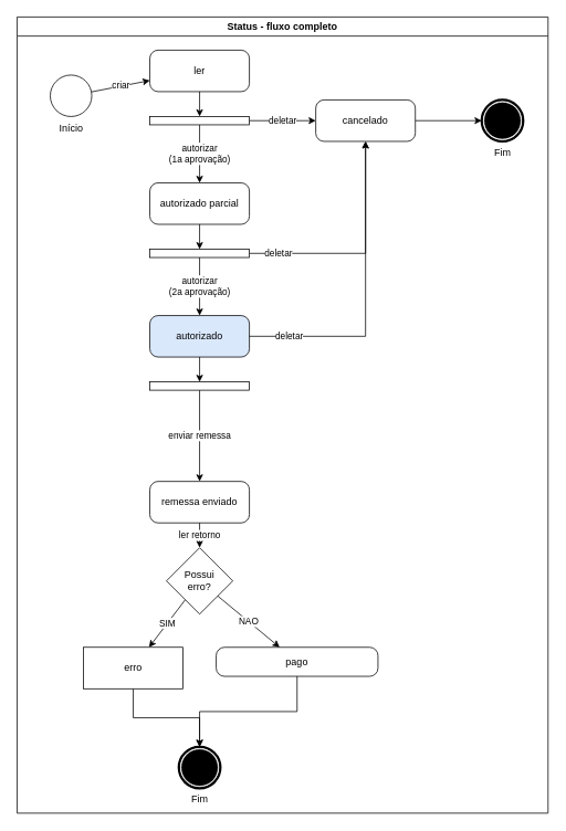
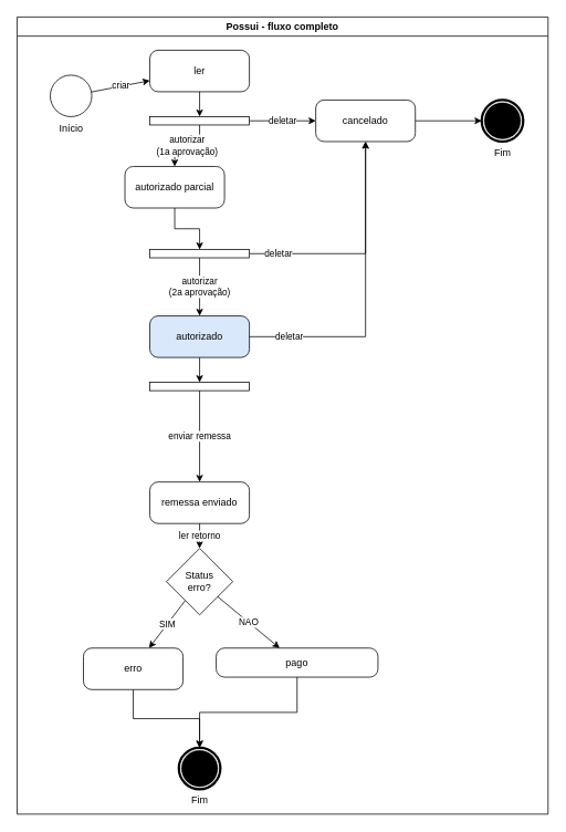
  <mxCell id="0" />
  <mxCell id="1" parent="0" />
- <mxCell id="2" value="Status - fluxo completo" style="swimlane;whiteSpace=wrap;html=1;labelBackgroundColor=none;" parent="1" vertex="1"><mxGeometry x="20" y="20" width="640" height="960" as="geometry" /></mxCell>
+ <mxCell id="2" value="Possui - fluxo completo" style="swimlane;whiteSpace=wrap;html=1;labelBackgroundColor=none;" parent="1" vertex="1"><mxGeometry x="20" y="20" width="640" height="960" as="geometry" /></mxCell>
  <mxCell id="3" value="Início" style="points=[[0.145,0.145,0],[0.5,0,0],[0.855,0.145,0],[1,0.5,0],[0.855,0.855,0],[0.5,1,0],[0.145,0.855,0],[0,0.5,0]];shape=mxgraph.bpmn.event;html=1;verticalLabelPosition=bottom;labelBackgroundColor=none;verticalAlign=top;align=center;perimeter=ellipsePerimeter;outlineConnect=0;aspect=fixed;outline=standard;symbol=general;" parent="2" vertex="1"><mxGeometry x="40" y="70" width="50" height="50" as="geometry" /></mxCell>
  <mxCell id="4" value="ler" style="rounded=1;whiteSpace=wrap;html=1;container=1;collapsible=0;absoluteArcSize=1;arcSize=20;childLayout=stackLayout;horizontal=1;horizontalStack=0;resizeParent=1;resizeParentMax=0;resizeLast=0;labelBackgroundColor=none;" parent="2" vertex="1"><mxGeometry x="160" y="40" width="120" height="50" as="geometry" /></mxCell>
  <mxCell id="5" value="criar" style="edgeStyle=none;html=1;" parent="2" source="3" target="4" edge="1"><mxGeometry relative="1" as="geometry" /></mxCell>
  <mxCell id="6" value="" style="edgeStyle=orthogonalEdgeStyle;rounded=0;html=1;" parent="2" source="7" target="18" edge="1"><mxGeometry relative="1" as="geometry"><mxPoint as="offset" /></mxGeometry></mxCell>
  <mxCell id="7" value="autorizado" style="rounded=1;whiteSpace=wrap;html=1;container=1;collapsible=0;absoluteArcSize=1;arcSize=20;childLayout=stackLayout;horizontal=1;horizontalStack=0;resizeParent=1;resizeParentMax=0;resizeLast=0;labelBackgroundColor=none;fillColor=#dae8fc;" parent="2" vertex="1"><mxGeometry x="160" y="360" width="120" height="50" as="geometry" /></mxCell>
  <mxCell id="8" value="" style="edgeStyle=none;html=1;" parent="2" source="4" target="13" edge="1"><mxGeometry relative="1" as="geometry"><mxPoint x="220" y="150" as="targetPoint" /></mxGeometry></mxCell>
  <mxCell id="9" value="" style="edgeStyle=orthogonalEdgeStyle;rounded=0;html=1;" parent="2" source="10" target="14" edge="1"><mxGeometry relative="1" as="geometry" /></mxCell>
  <mxCell id="10" value="cancelado" style="rounded=1;whiteSpace=wrap;html=1;container=1;collapsible=0;absoluteArcSize=1;arcSize=20;childLayout=stackLayout;horizontal=1;horizontalStack=0;resizeParent=1;resizeParentMax=0;resizeLast=0;labelBackgroundColor=none;" parent="2" vertex="1"><mxGeometry x="360" y="100" width="120" height="50" as="geometry" /></mxCell>
  <mxCell id="11" value="deletar" style="edgeStyle=orthogonalEdgeStyle;html=1;rounded=0;" parent="2" source="13" target="10" edge="1"><mxGeometry relative="1" as="geometry" /></mxCell>
  <mxCell id="12" value="autorizar&lt;br&gt;(1a aprovação)" style="edgeStyle=orthogonalEdgeStyle;rounded=0;html=1;" parent="2" source="13" target="28" edge="1"><mxGeometry x="0.008" relative="1" as="geometry"><mxPoint as="offset" /><mxPoint x="220" y="190" as="targetPoint" /></mxGeometry></mxCell>
  <mxCell id="13" value="" style="rounded=0;whiteSpace=wrap;html=1;labelBackgroundColor=none;" parent="2" vertex="1"><mxGeometry x="160" y="120" width="120" height="10" as="geometry" /></mxCell>
  <mxCell id="14" value="Fim" style="points=[[0.145,0.145,0],[0.5,0,0],[0.855,0.145,0],[1,0.5,0],[0.855,0.855,0],[0.5,1,0],[0.145,0.855,0],[0,0.5,0]];shape=mxgraph.bpmn.event;html=1;verticalLabelPosition=bottom;labelBackgroundColor=default;verticalAlign=top;align=center;perimeter=ellipsePerimeter;outlineConnect=0;aspect=fixed;outline=end;symbol=terminate;spacingBottom=0;spacingTop=0;" parent="2" vertex="1"><mxGeometry x="560" y="100" width="50" height="50" as="geometry" /></mxCell>
  <mxCell id="15" value="remessa enviado" style="rounded=1;whiteSpace=wrap;html=1;container=1;collapsible=0;absoluteArcSize=1;arcSize=20;childLayout=stackLayout;horizontal=1;horizontalStack=0;resizeParent=1;resizeParentMax=0;resizeLast=0;labelBackgroundColor=none;" parent="2" vertex="1"><mxGeometry x="160" y="560" width="120" height="50" as="geometry" /></mxCell>
  <mxCell id="16" value="deletar" style="edgeStyle=orthogonalEdgeStyle;html=1;rounded=0;" parent="2" source="30" target="10" edge="1"><mxGeometry x="-0.746" relative="1" as="geometry"><mxPoint x="360" y="325" as="targetPoint" /><mxPoint as="offset" /><mxPoint x="290" y="285" as="sourcePoint" /></mxGeometry></mxCell>
  <mxCell id="17" value="enviar remessa" style="edgeStyle=orthogonalEdgeStyle;rounded=0;html=1;" parent="2" source="18" target="15" edge="1"><mxGeometry relative="1" as="geometry"><mxPoint as="offset" /></mxGeometry></mxCell>
  <mxCell id="18" value="" style="rounded=0;whiteSpace=wrap;html=1;labelBackgroundColor=none;" parent="2" vertex="1"><mxGeometry x="160" y="440" width="120" height="10" as="geometry" /></mxCell>
  <mxCell id="19" style="edgeStyle=orthogonalEdgeStyle;rounded=0;html=1;" parent="2" source="20" target="27" edge="1"><mxGeometry relative="1" as="geometry" /></mxCell>
  <mxCell id="20" value="pago" style="rounded=1;whiteSpace=wrap;html=1;container=1;collapsible=0;absoluteArcSize=1;arcSize=20;childLayout=stackLayout;horizontal=1;horizontalStack=0;resizeParent=1;resizeParentMax=0;resizeLast=0;labelBackgroundColor=none;" parent="2" vertex="1"><mxGeometry x="240" y="760" width="195" height="35" as="geometry" /></mxCell>
  <mxCell id="21" value="ler retorno" style="edgeStyle=orthogonalEdgeStyle;rounded=0;html=1;" parent="2" source="15" target="24" edge="1"><mxGeometry relative="1" as="geometry"><mxPoint as="offset" /><mxPoint x="220" y="610" as="sourcePoint" /></mxGeometry></mxCell>
  <mxCell id="22" value="NAO" style="rounded=0;html=1;" parent="2" source="24" target="20" edge="1"><mxGeometry relative="1" as="geometry"><mxPoint as="offset" /></mxGeometry></mxCell>
  <mxCell id="23" value="SIM" style="edgeStyle=none;rounded=0;html=1;" parent="2" source="24" target="26" edge="1"><mxGeometry relative="1" as="geometry" /></mxCell>
- <mxCell id="24" value="Possui&lt;br&gt;erro?" style="rhombus;whiteSpace=wrap;html=1;labelBackgroundColor=default;" parent="2" vertex="1"><mxGeometry x="180" y="640" width="80" height="80" as="geometry" /></mxCell>
+ <mxCell id="24" value="Status&lt;br&gt;erro?" style="rhombus;whiteSpace=wrap;html=1;labelBackgroundColor=default;" parent="2" vertex="1"><mxGeometry x="180" y="640" width="80" height="80" as="geometry" /></mxCell>
  <mxCell id="25" style="edgeStyle=orthogonalEdgeStyle;rounded=0;html=1;" parent="2" source="26" target="27" edge="1"><mxGeometry relative="1" as="geometry" /></mxCell>
- <mxCell id="26" value="erro" style="whiteSpace=wrap;html=1;container=1;collapsible=0;absoluteArcSize=1;arcSize=20;childLayout=stackLayout;horizontal=1;horizontalStack=0;resizeParent=1;resizeParentMax=0;resizeLast=0;labelBackgroundColor=none;rounded=0;" parent="2" vertex="1"><mxGeometry x="80" y="760" width="120" height="50" as="geometry" /></mxCell>
+ <mxCell id="26" value="erro" style="rounded=1;whiteSpace=wrap;html=1;container=1;collapsible=0;absoluteArcSize=1;arcSize=20;childLayout=stackLayout;horizontal=1;horizontalStack=0;resizeParent=1;resizeParentMax=0;resizeLast=0;labelBackgroundColor=none;" parent="2" vertex="1"><mxGeometry x="80" y="760" width="120" height="50" as="geometry" /></mxCell>
  <mxCell id="27" value="Fim" style="points=[[0.145,0.145,0],[0.5,0,0],[0.855,0.145,0],[1,0.5,0],[0.855,0.855,0],[0.5,1,0],[0.145,0.855,0],[0,0.5,0]];shape=mxgraph.bpmn.event;html=1;verticalLabelPosition=bottom;labelBackgroundColor=default;verticalAlign=top;align=center;perimeter=ellipsePerimeter;outlineConnect=0;aspect=fixed;outline=end;symbol=terminate;spacingBottom=0;spacingTop=0;" parent="2" vertex="1"><mxGeometry x="195" y="880" width="50" height="50" as="geometry" /></mxCell>
- <mxCell id="28" value="autorizado parcial" style="rounded=1;whiteSpace=wrap;html=1;container=1;collapsible=0;absoluteArcSize=1;arcSize=20;childLayout=stackLayout;horizontal=1;horizontalStack=0;resizeParent=1;resizeParentMax=0;resizeLast=0;labelBackgroundColor=none;" vertex="1" parent="2"><mxGeometry x="160" y="200" width="120" height="50" as="geometry" /></mxCell>
+ <mxCell id="28" value="autorizado parcial" style="rounded=1;whiteSpace=wrap;html=1;container=1;collapsible=0;absoluteArcSize=1;arcSize=20;childLayout=stackLayout;horizontal=1;horizontalStack=0;resizeParent=1;resizeParentMax=0;resizeLast=0;labelBackgroundColor=none;" vertex="1" parent="2"><mxGeometry x="130" y="180" width="120" height="50" as="geometry" /></mxCell>
  <mxCell id="29" value="autorizar&lt;br style=&quot;border-color: var(--border-color);&quot;&gt;(2a aprovação)" style="edgeStyle=none;html=1;" edge="1" parent="2" source="30" target="7"><mxGeometry relative="1" as="geometry" /></mxCell>
  <mxCell id="30" value="" style="rounded=0;whiteSpace=wrap;html=1;labelBackgroundColor=none;" vertex="1" parent="2"><mxGeometry x="160" y="280" width="120" height="10" as="geometry" /></mxCell>
  <mxCell id="31" value="" style="edgeStyle=orthogonalEdgeStyle;rounded=0;html=1;" edge="1" parent="2" source="28" target="30"><mxGeometry relative="1" as="geometry"><mxPoint as="offset" /></mxGeometry></mxCell>
  <mxCell id="32" value="deletar" style="edgeStyle=orthogonalEdgeStyle;html=1;rounded=0;" edge="1" parent="2" source="7" target="10"><mxGeometry x="-0.746" relative="1" as="geometry"><mxPoint x="420.059" y="250" as="targetPoint" /><mxPoint as="offset" /><mxPoint x="280" y="385.059" as="sourcePoint" /></mxGeometry></mxCell>
